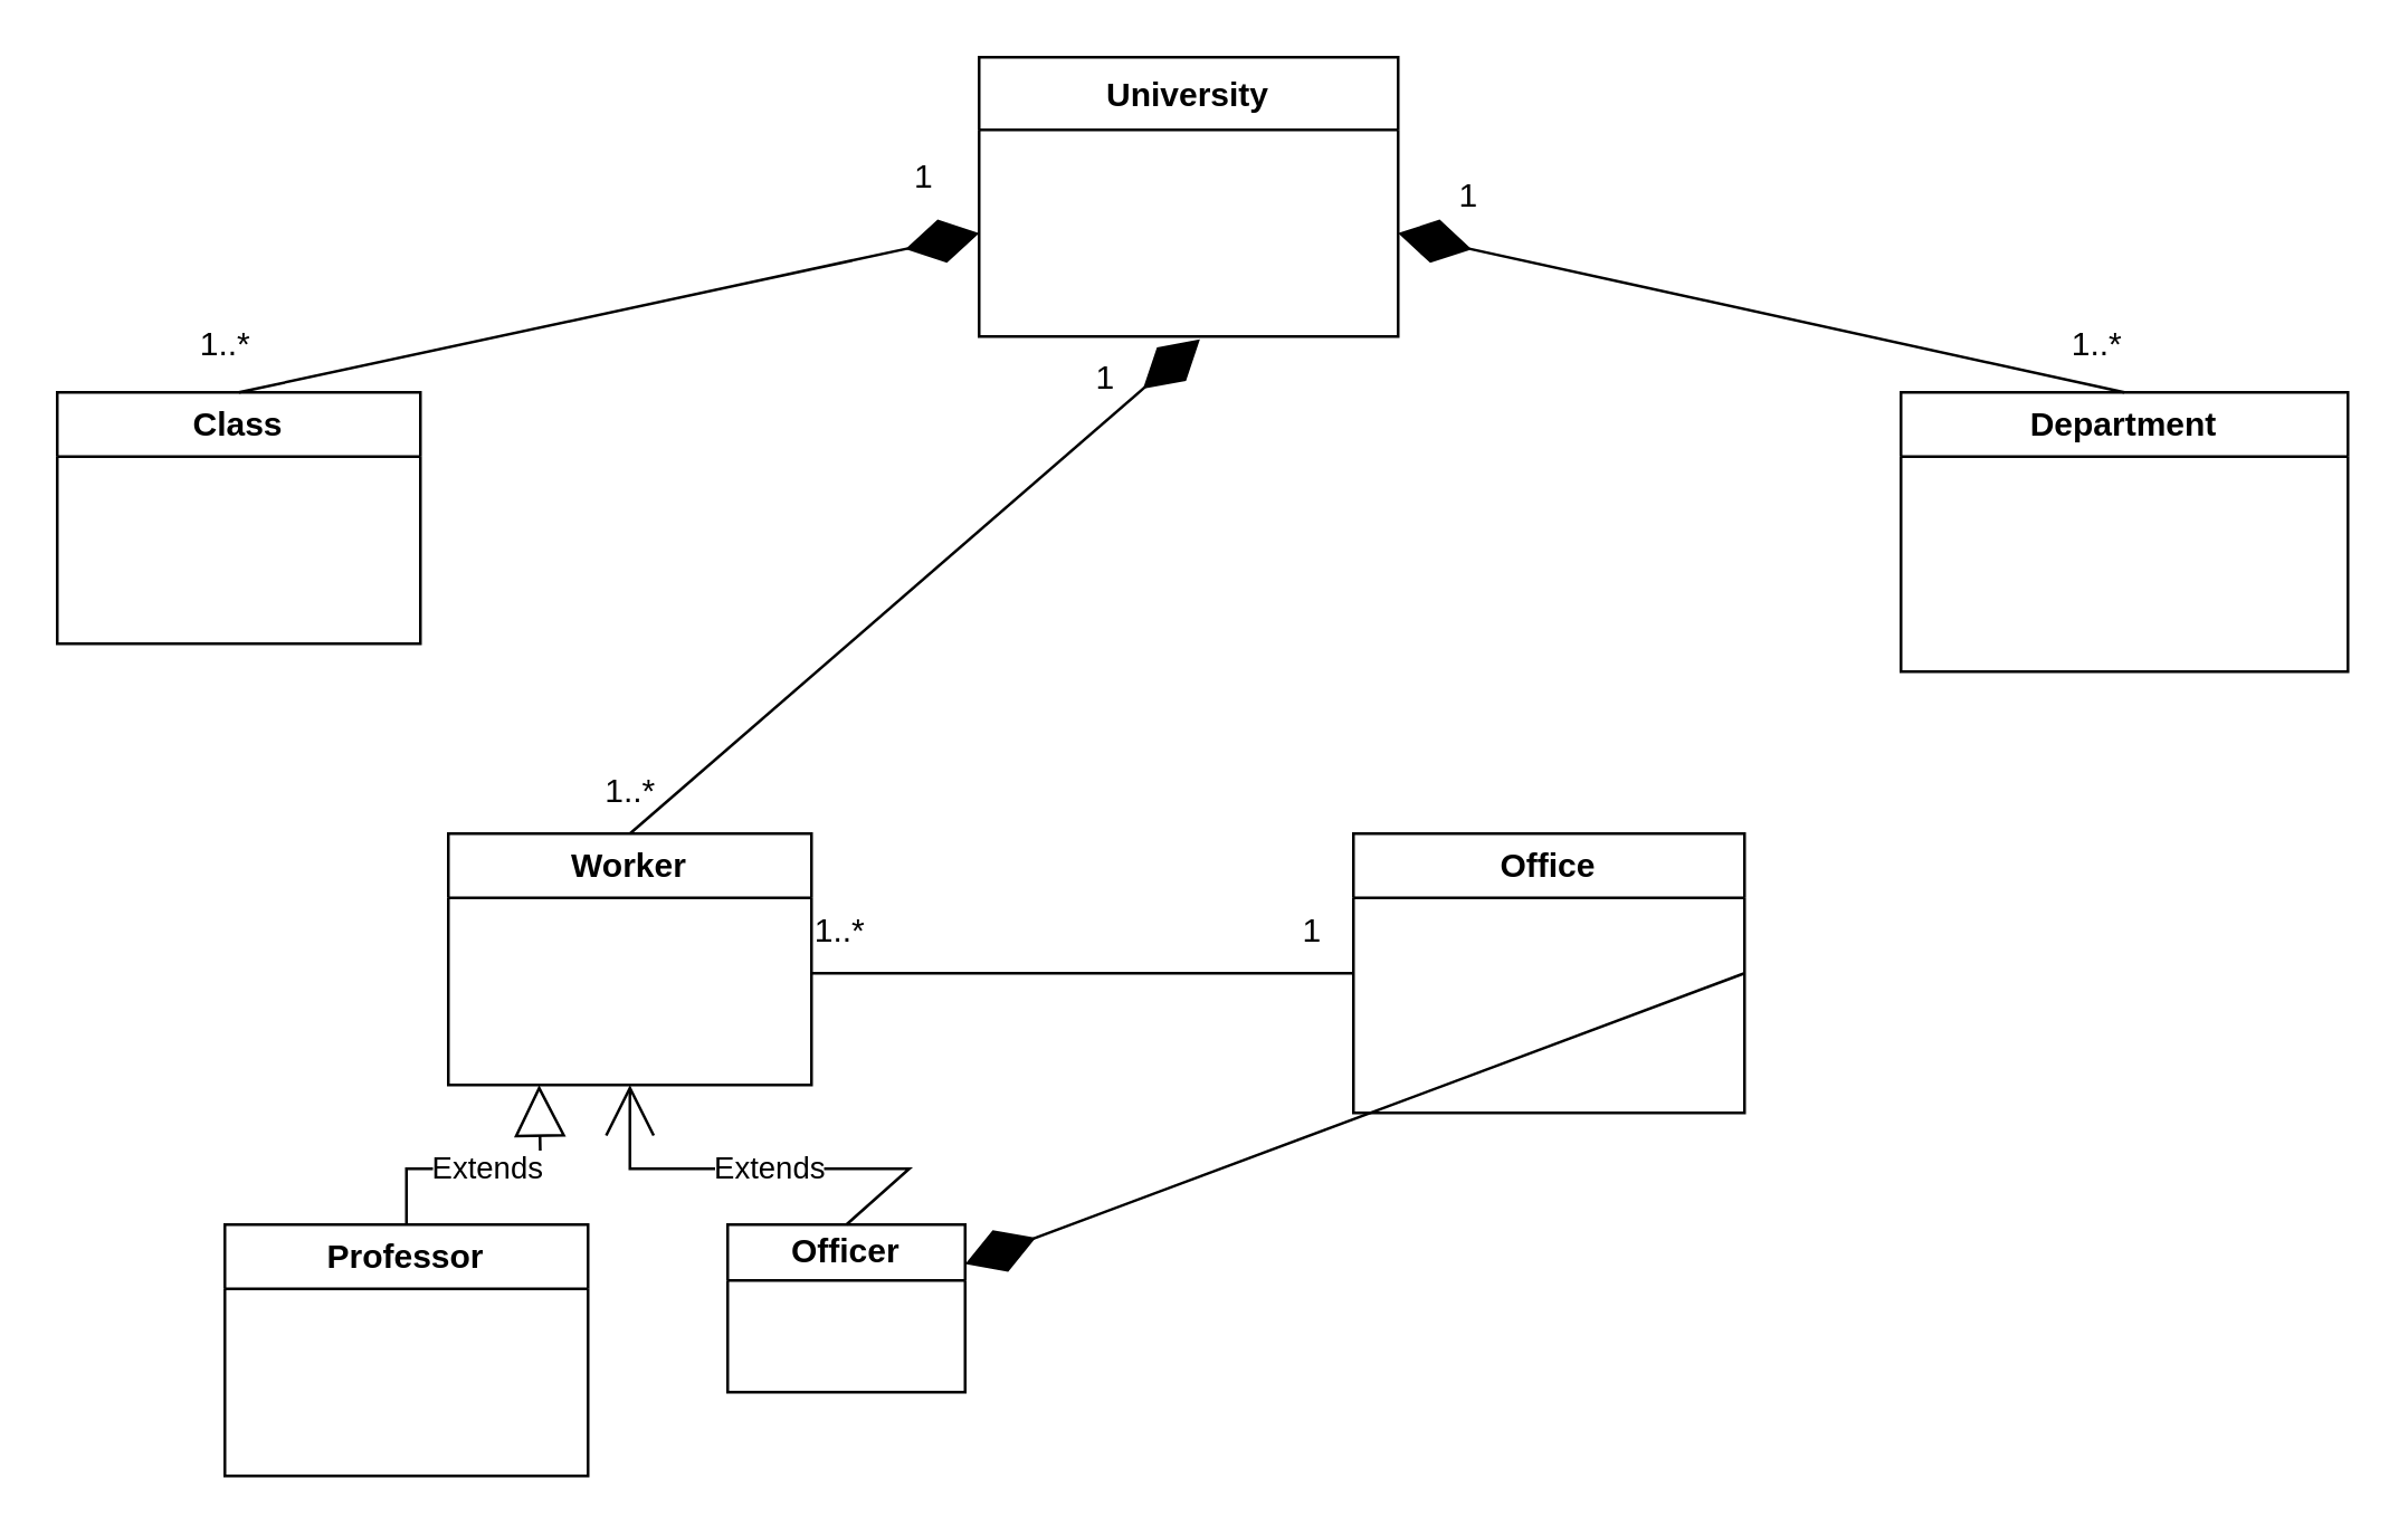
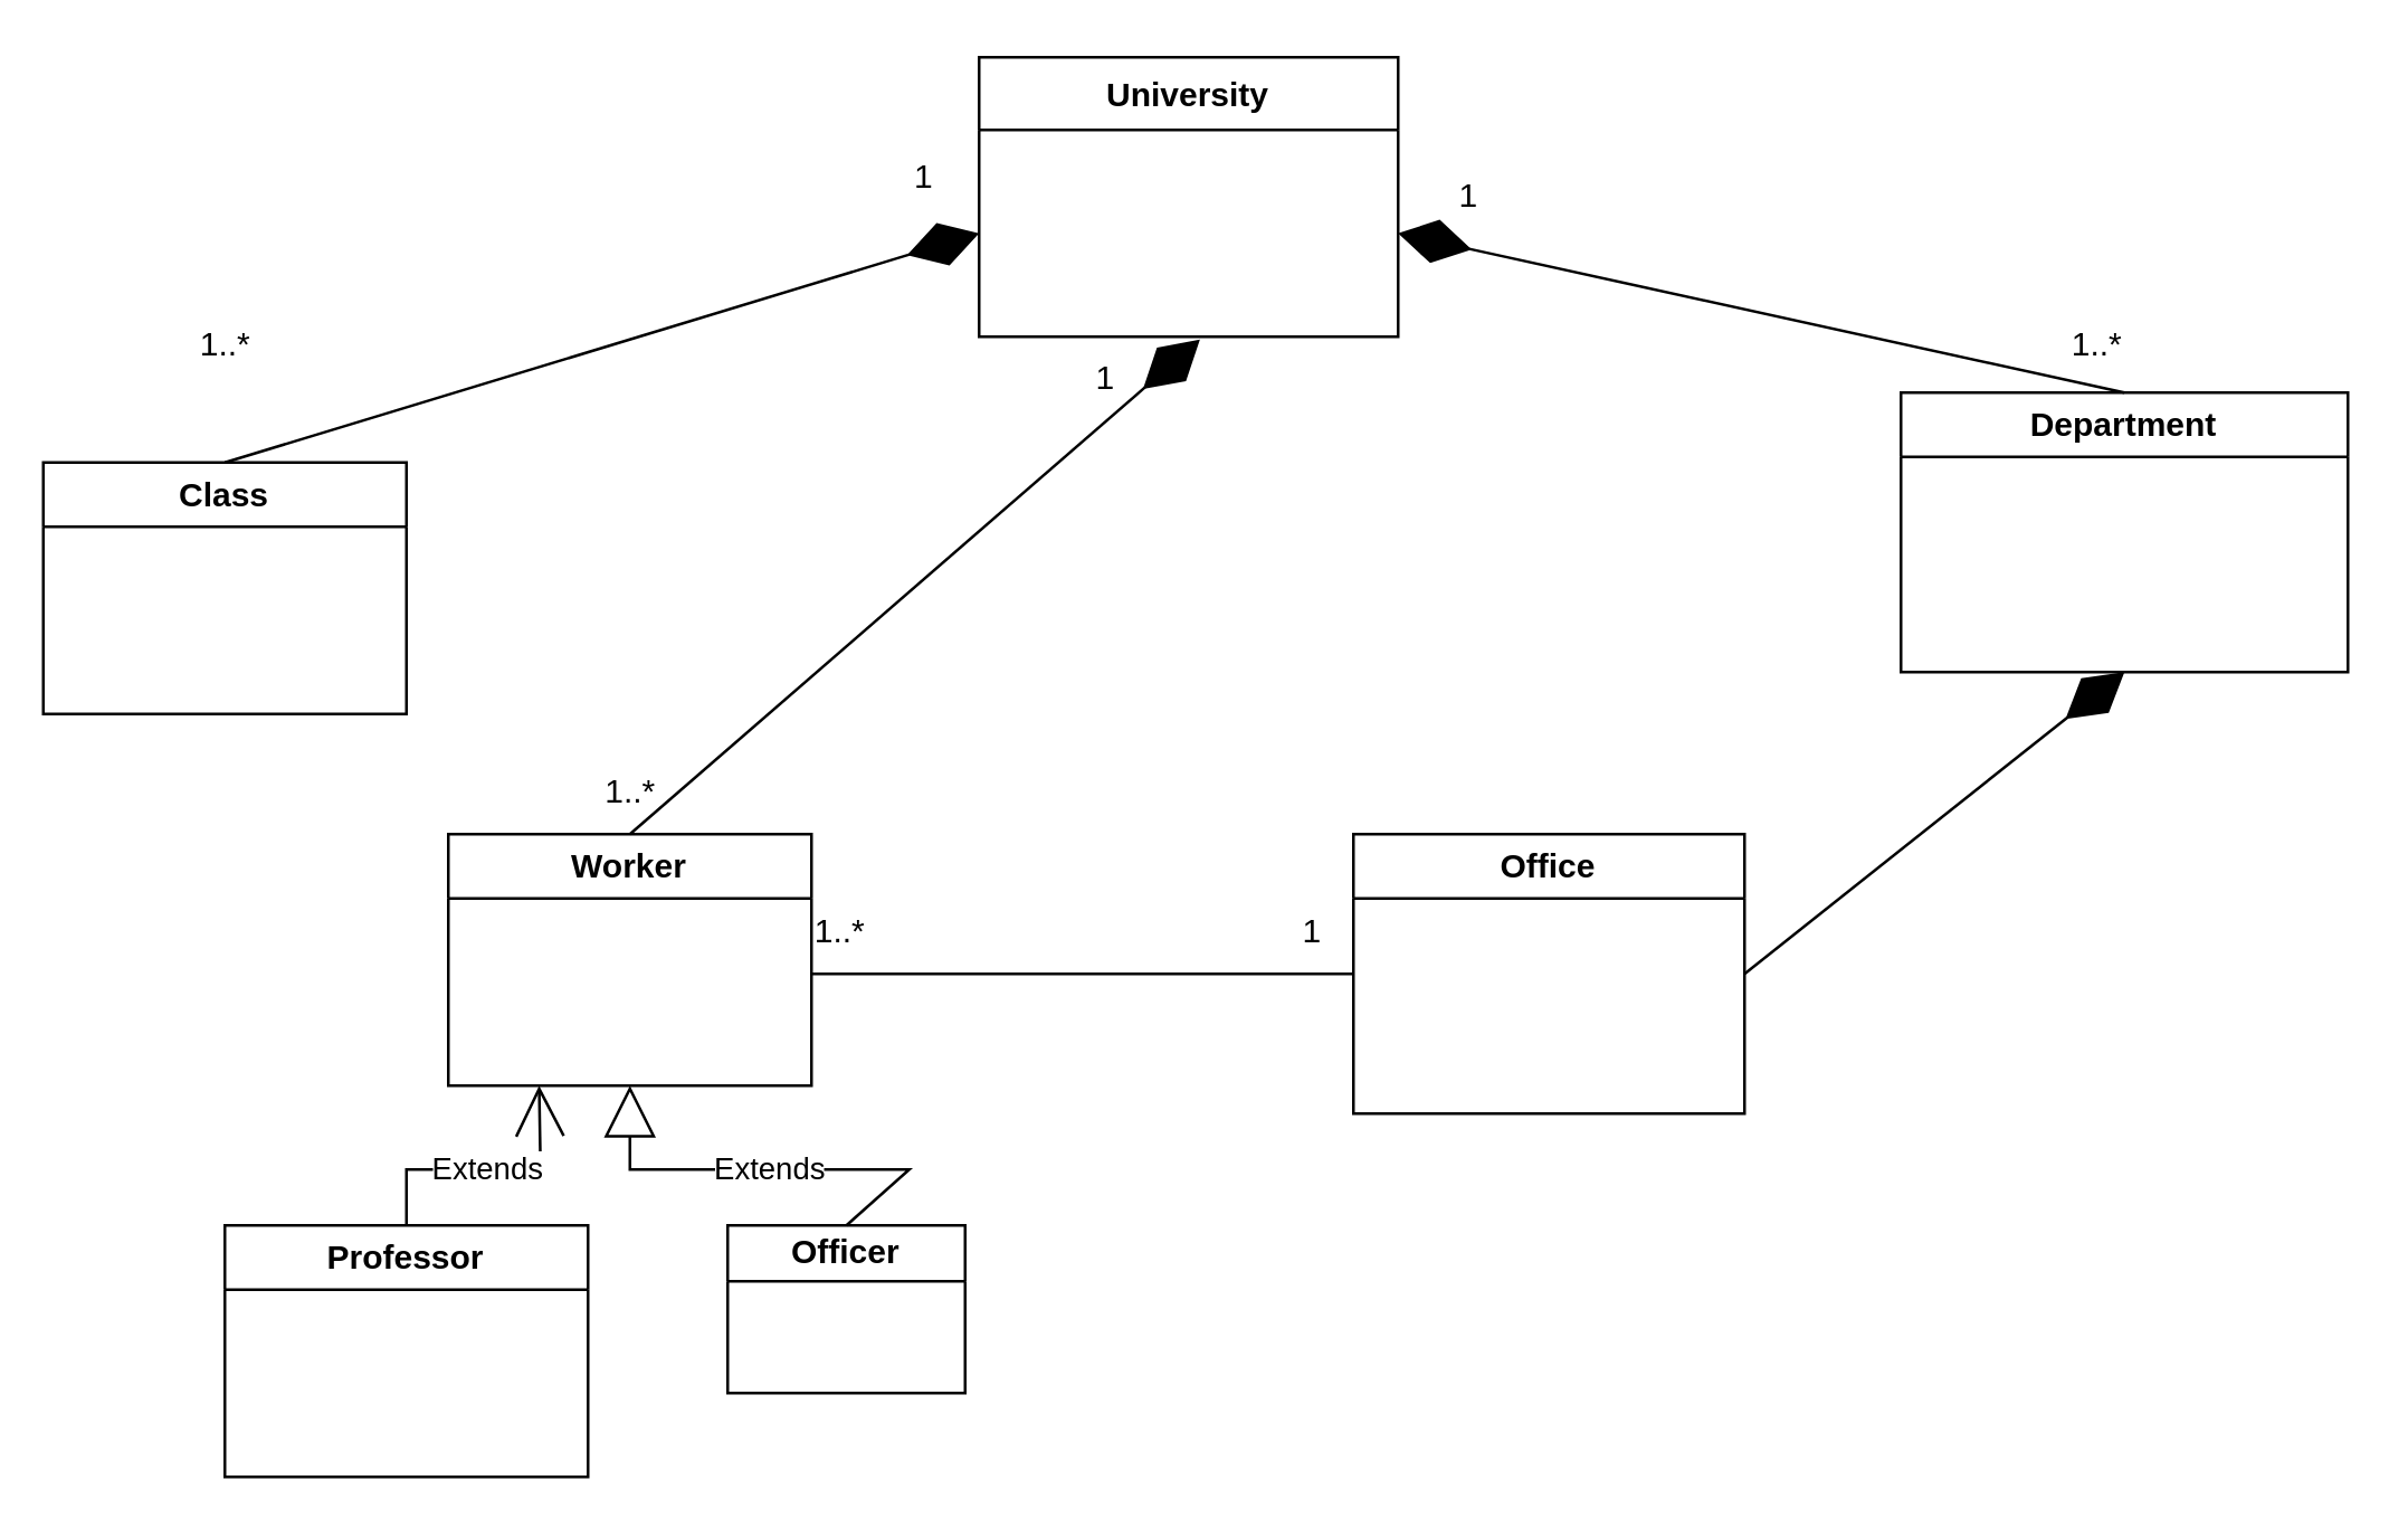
  <mxCell id="0" />
  <mxCell id="1" parent="0" />
  <mxCell id="2" value="University" style="swimlane;fontStyle=1;align=center;verticalAlign=top;childLayout=stackLayout;horizontal=1;startSize=26;horizontalStack=0;resizeParent=1;resizeParentMax=0;resizeLast=0;collapsible=1;marginBottom=0;whiteSpace=wrap;html=1;" vertex="1" parent="1"><mxGeometry x="350" y="20" width="150" height="100" as="geometry" /></mxCell>
  <mxCell id="3" value="&lt;br&gt;&lt;br&gt;" style="text;strokeColor=none;fillColor=none;align=left;verticalAlign=top;spacingLeft=4;spacingRight=4;overflow=hidden;rotatable=0;points=[[0,0.5],[1,0.5]];portConstraint=eastwest;whiteSpace=wrap;html=1;" vertex="1" parent="2"><mxGeometry y="26" width="150" height="74" as="geometry" /></mxCell>
  <mxCell id="4" value="Department" style="swimlane;whiteSpace=wrap;html=1;" vertex="1" parent="1"><mxGeometry x="680" y="140" width="160" height="100" as="geometry" /></mxCell>
  <mxCell id="5" value="Office" style="swimlane;whiteSpace=wrap;html=1;" vertex="1" parent="1"><mxGeometry x="484" y="298" width="140" height="100" as="geometry" /></mxCell>
- <mxCell id="6" value="Class" style="swimlane;whiteSpace=wrap;html=1;" vertex="1" parent="1"><mxGeometry x="20" y="140" width="130" height="90" as="geometry" /></mxCell>
+ <mxCell id="6" value="Class" style="swimlane;whiteSpace=wrap;html=1;" vertex="1" parent="1"><mxGeometry x="15" y="165" width="130" height="90" as="geometry" /></mxCell>
  <mxCell id="7" value="Professor" style="swimlane;whiteSpace=wrap;html=1;" vertex="1" parent="1"><mxGeometry x="80" y="438" width="130" height="90" as="geometry" /></mxCell>
  <mxCell id="8" value="Officer" style="swimlane;whiteSpace=wrap;html=1;startSize=20;" vertex="1" parent="1"><mxGeometry x="260" y="438" width="85" height="60" as="geometry" /></mxCell>
  <mxCell id="9" value="Worker" style="swimlane;whiteSpace=wrap;html=1;" vertex="1" parent="1"><mxGeometry x="160" y="298" width="130" height="90" as="geometry" /></mxCell>
- <mxCell id="10" value="Extends" style="endArrow=open;endSize=16;endFill=0;html=1;rounded=0;exitX=0.5;exitY=0;exitDx=0;exitDy=0;entryX=0.5;entryY=1;entryDx=0;entryDy=0;" edge="1" parent="1" source="8" target="9"><mxGeometry width="160" relative="1" as="geometry"><mxPoint x="280" y="268" as="sourcePoint" /><mxPoint x="440" y="268" as="targetPoint" /><Array as="points"><mxPoint x="325" y="418" /><mxPoint x="225" y="418" /></Array></mxGeometry></mxCell>
- <mxCell id="11" value="Extends" style="endArrow=block;endSize=16;endFill=0;html=1;rounded=0;exitX=0.5;exitY=0;exitDx=0;exitDy=0;entryX=0.25;entryY=1;entryDx=0;entryDy=0;" edge="1" parent="1" source="7" target="9"><mxGeometry width="160" relative="1" as="geometry"><mxPoint x="335" y="448" as="sourcePoint" /><mxPoint x="235" y="398" as="targetPoint" /><Array as="points"><mxPoint x="145" y="418" /><mxPoint x="193" y="418" /></Array></mxGeometry></mxCell>
+ <mxCell id="10" value="Extends" style="endArrow=block;endSize=16;endFill=0;html=1;rounded=0;exitX=0.5;exitY=0;exitDx=0;exitDy=0;entryX=0.5;entryY=1;entryDx=0;entryDy=0;" edge="1" parent="1" source="8" target="9"><mxGeometry width="160" relative="1" as="geometry"><mxPoint x="280" y="268" as="sourcePoint" /><mxPoint x="440" y="268" as="targetPoint" /><Array as="points"><mxPoint x="325" y="418" /><mxPoint x="225" y="418" /></Array></mxGeometry></mxCell>
+ <mxCell id="11" value="Extends" style="endArrow=open;endSize=16;endFill=0;html=1;rounded=0;exitX=0.5;exitY=0;exitDx=0;exitDy=0;entryX=0.25;entryY=1;entryDx=0;entryDy=0;" edge="1" parent="1" source="7" target="9"><mxGeometry width="160" relative="1" as="geometry"><mxPoint x="335" y="448" as="sourcePoint" /><mxPoint x="235" y="398" as="targetPoint" /><Array as="points"><mxPoint x="145" y="418" /><mxPoint x="193" y="418" /></Array></mxGeometry></mxCell>
  <mxCell id="12" value="" style="endArrow=diamondThin;endFill=1;endSize=24;html=1;rounded=0;exitX=0.5;exitY=0;exitDx=0;exitDy=0;entryX=1;entryY=0.5;entryDx=0;entryDy=0;" edge="1" parent="1" source="4" target="3"><mxGeometry width="160" relative="1" as="geometry"><mxPoint x="400" y="380" as="sourcePoint" /><mxPoint x="560" y="380" as="targetPoint" /></mxGeometry></mxCell>
  <mxCell id="13" value="1..*" style="text;html=1;align=center;verticalAlign=middle;resizable=0;points=[];autosize=1;strokeColor=none;fillColor=none;" vertex="1" parent="1"><mxGeometry x="730" y="108" width="40" height="30" as="geometry" /></mxCell>
  <mxCell id="14" value="1" style="text;html=1;align=center;verticalAlign=middle;resizable=0;points=[];autosize=1;strokeColor=none;fillColor=none;" vertex="1" parent="1"><mxGeometry x="510" y="55" width="30" height="30" as="geometry" /></mxCell>
  <mxCell id="15" value="" style="endArrow=diamondThin;endFill=1;endSize=24;html=1;rounded=0;exitX=0.5;exitY=0;exitDx=0;exitDy=0;entryX=0;entryY=0.5;entryDx=0;entryDy=0;" edge="1" parent="1" source="6" target="3"><mxGeometry width="160" relative="1" as="geometry"><mxPoint x="400" y="380" as="sourcePoint" /><mxPoint x="560" y="380" as="targetPoint" /></mxGeometry></mxCell>
  <mxCell id="16" value="1" style="text;html=1;align=center;verticalAlign=middle;resizable=0;points=[];autosize=1;strokeColor=none;fillColor=none;" vertex="1" parent="1"><mxGeometry x="315" y="48" width="30" height="30" as="geometry" /></mxCell>
  <mxCell id="17" value="1..*" style="text;html=1;align=center;verticalAlign=middle;resizable=0;points=[];autosize=1;strokeColor=none;fillColor=none;" vertex="1" parent="1"><mxGeometry x="60" y="108" width="40" height="30" as="geometry" /></mxCell>
  <mxCell id="18" value="" style="endArrow=diamondThin;endFill=1;endSize=24;html=1;rounded=0;exitX=0.5;exitY=0;exitDx=0;exitDy=0;entryX=0.527;entryY=1.014;entryDx=0;entryDy=0;entryPerimeter=0;" edge="1" parent="1" source="9" target="3"><mxGeometry width="160" relative="1" as="geometry"><mxPoint x="400" y="380" as="sourcePoint" /><mxPoint x="560" y="380" as="targetPoint" /></mxGeometry></mxCell>
  <mxCell id="19" value="1" style="text;html=1;align=center;verticalAlign=middle;resizable=0;points=[];autosize=1;strokeColor=none;fillColor=none;" vertex="1" parent="1"><mxGeometry x="380" y="120" width="30" height="30" as="geometry" /></mxCell>
  <mxCell id="20" value="1..*" style="text;html=1;align=center;verticalAlign=middle;resizable=0;points=[];autosize=1;strokeColor=none;fillColor=none;" vertex="1" parent="1"><mxGeometry x="205" y="268" width="40" height="30" as="geometry" /></mxCell>
  <mxCell id="21" value="" style="endArrow=none;html=1;rounded=0;entryX=0;entryY=0.5;entryDx=0;entryDy=0;" edge="1" parent="1" target="5"><mxGeometry width="50" height="50" relative="1" as="geometry"><mxPoint x="290" y="348" as="sourcePoint" /><mxPoint x="340" y="298" as="targetPoint" /></mxGeometry></mxCell>
  <mxCell id="22" value="1..*" style="text;html=1;align=center;verticalAlign=middle;resizable=0;points=[];autosize=1;strokeColor=none;fillColor=none;" vertex="1" parent="1"><mxGeometry x="280" y="318" width="40" height="30" as="geometry" /></mxCell>
  <mxCell id="23" value="1&lt;br&gt;" style="text;html=1;align=center;verticalAlign=middle;resizable=0;points=[];autosize=1;strokeColor=none;fillColor=none;" vertex="1" parent="1"><mxGeometry x="454" y="318" width="30" height="30" as="geometry" /></mxCell>
- <mxCell id="24" value="" style="endArrow=diamondThin;endFill=1;endSize=24;html=1;rounded=0;exitX=1;exitY=0.5;exitDx=0;exitDy=0;" edge="1" parent="1" source="5" target="8"><mxGeometry width="160" relative="1" as="geometry"><mxPoint x="400" y="380" as="sourcePoint" /><mxPoint x="560" y="380" as="targetPoint" /></mxGeometry></mxCell>
+ <mxCell id="24" value="" style="endArrow=diamondThin;endFill=1;endSize=24;html=1;rounded=0;exitX=1;exitY=0.5;exitDx=0;exitDy=0;entryX=0.5;entryY=1;entryDx=0;entryDy=0;" edge="1" parent="1" source="5" target="4"><mxGeometry width="160" relative="1" as="geometry"><mxPoint x="400" y="380" as="sourcePoint" /><mxPoint x="560" y="380" as="targetPoint" /></mxGeometry></mxCell>
